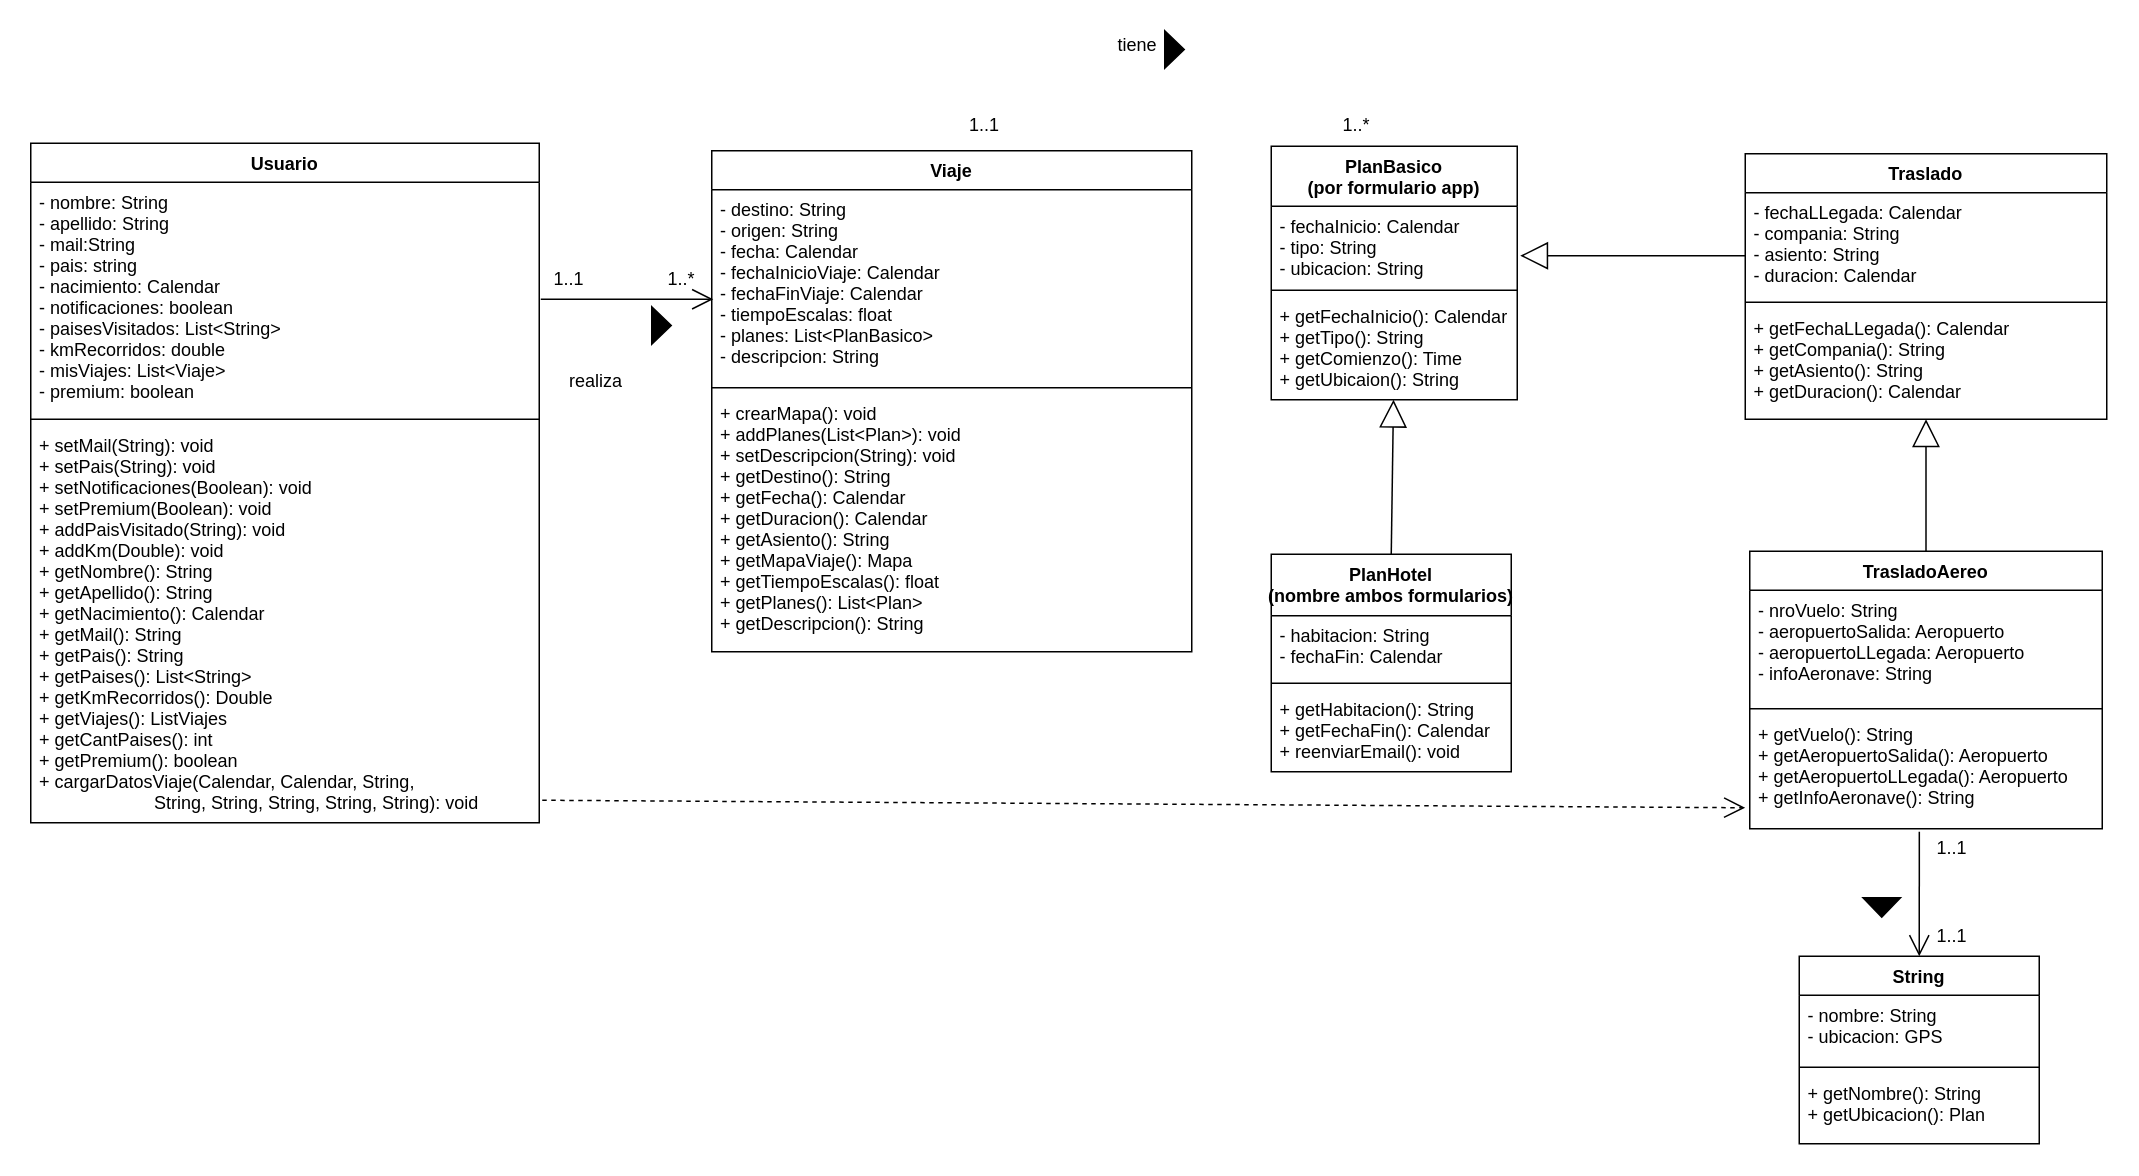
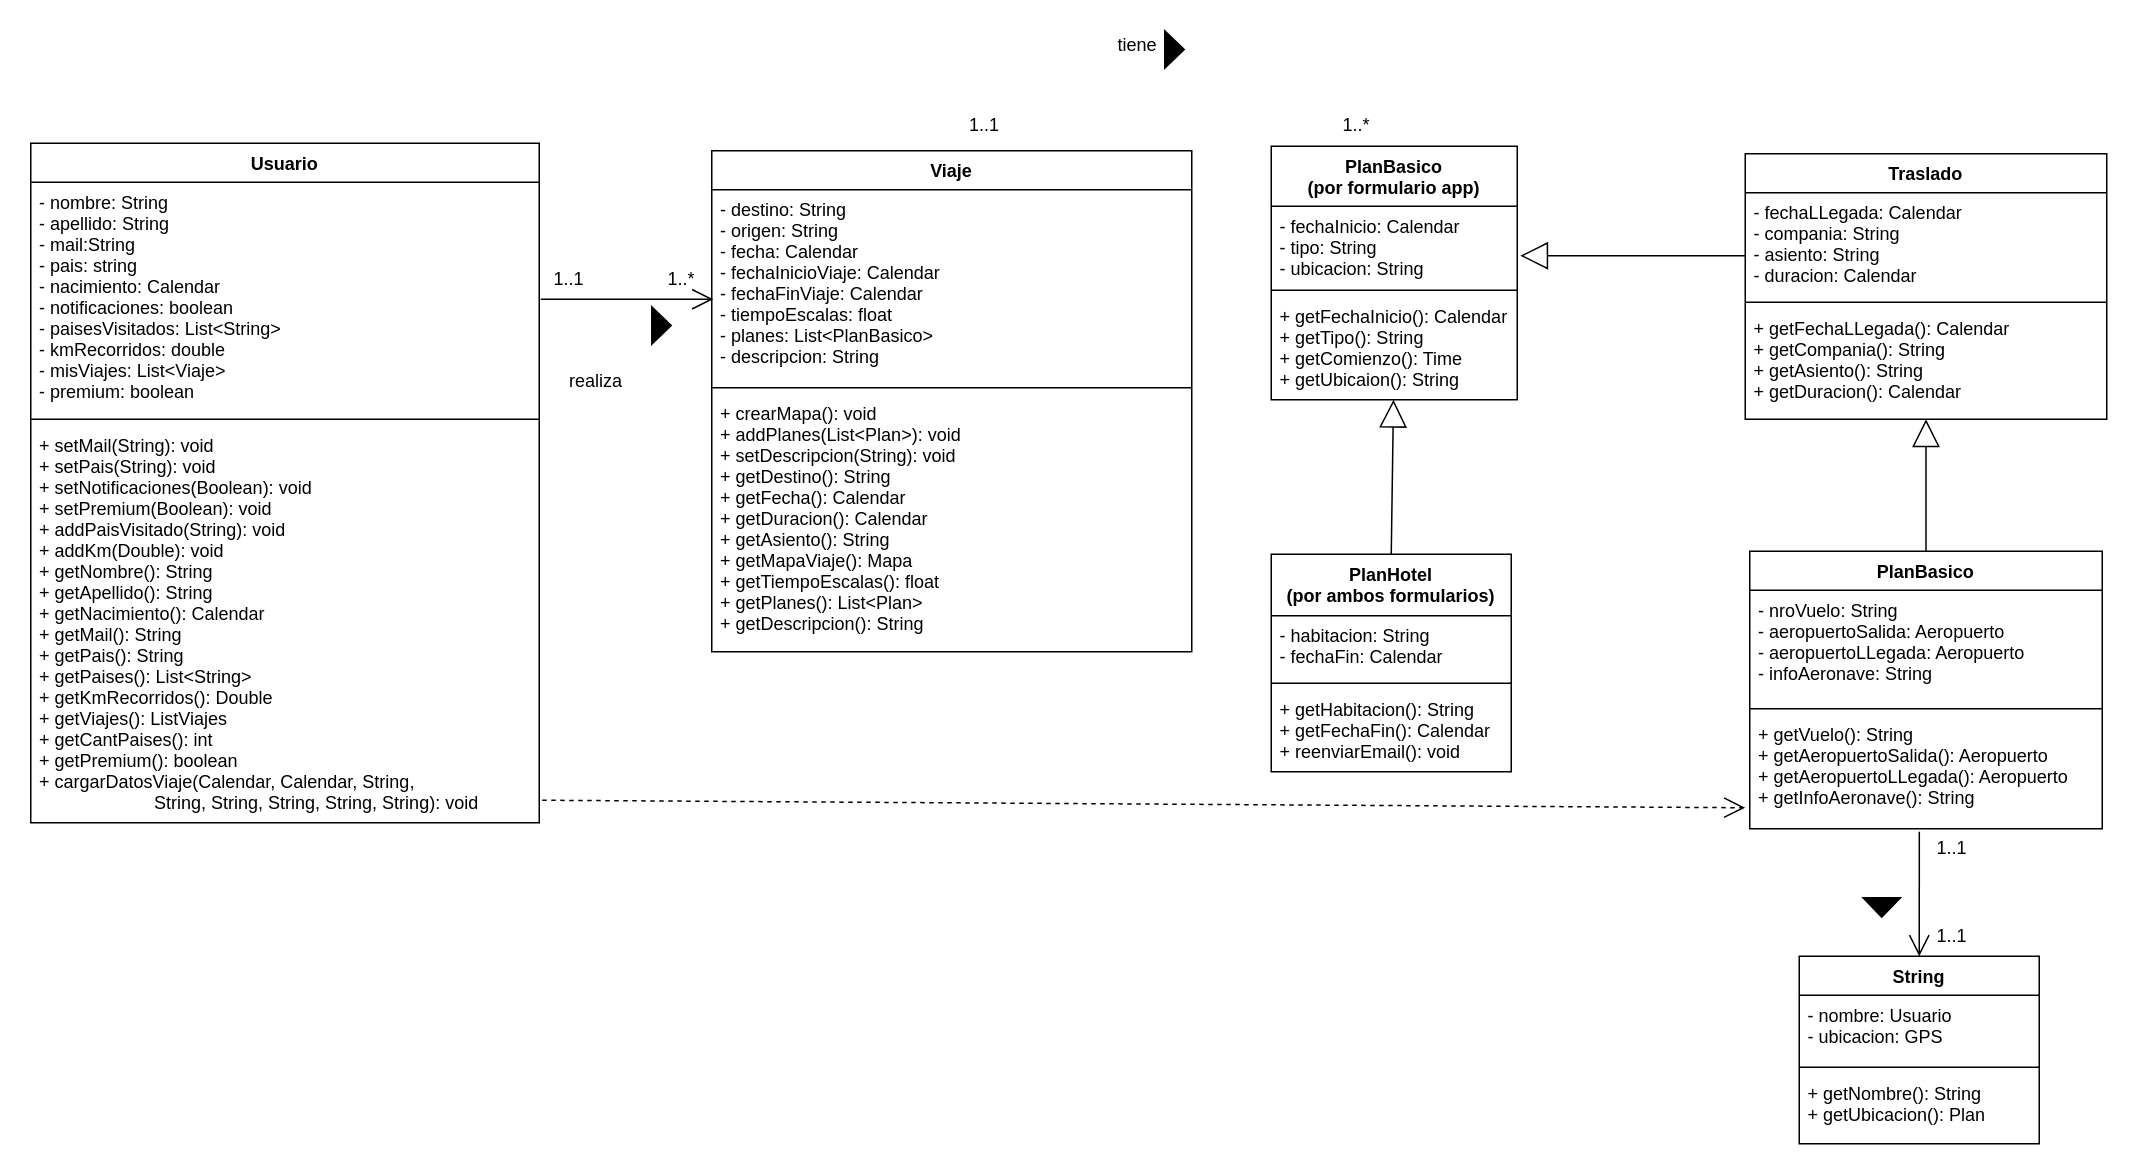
  <mxCell id="0" />
  <mxCell id="1" parent="0" />
  <mxCell id="2" value="PlanBasico&#10;(por formulario app)" style="swimlane;fontStyle=1;align=center;verticalAlign=top;childLayout=stackLayout;horizontal=1;startSize=40;horizontalStack=0;resizeParent=1;resizeParentMax=0;resizeLast=0;collapsible=1;marginBottom=0;" parent="1" vertex="1"><mxGeometry x="847" y="97" width="164" height="169" as="geometry" /></mxCell>
  <mxCell id="3" value="- fechaInicio: Calendar&#10;- tipo: String&#10;- ubicacion: String&#10;" style="text;strokeColor=none;fillColor=none;align=left;verticalAlign=top;spacingLeft=4;spacingRight=4;overflow=hidden;rotatable=0;points=[[0,0.5],[1,0.5]];portConstraint=eastwest;" parent="2" vertex="1"><mxGeometry y="40" width="164" height="52" as="geometry" /></mxCell>
  <mxCell id="4" value="" style="line;strokeWidth=1;fillColor=none;align=left;verticalAlign=middle;spacingTop=-1;spacingLeft=3;spacingRight=3;rotatable=0;labelPosition=right;points=[];portConstraint=eastwest;" parent="2" vertex="1"><mxGeometry y="92" width="164" height="8" as="geometry" /></mxCell>
  <mxCell id="5" value="+ getFechaInicio(): Calendar&#10;+ getTipo(): String&#10;+ getComienzo(): Time&#10;+ getUbicaion(): String" style="text;strokeColor=none;fillColor=none;align=left;verticalAlign=top;spacingLeft=4;spacingRight=4;overflow=hidden;rotatable=0;points=[[0,0.5],[1,0.5]];portConstraint=eastwest;" parent="2" vertex="1"><mxGeometry y="100" width="164" height="69" as="geometry" /></mxCell>
- <mxCell id="6" value="PlanHotel&#10;(nombre ambos formularios)" style="swimlane;fontStyle=1;align=center;verticalAlign=top;childLayout=stackLayout;horizontal=1;startSize=41;horizontalStack=0;resizeParent=1;resizeParentMax=0;resizeLast=0;collapsible=1;marginBottom=0;" parent="1" vertex="1"><mxGeometry x="847" y="369" width="160" height="145" as="geometry" /></mxCell>
+ <mxCell id="6" value="PlanHotel&#10;(por ambos formularios)" style="swimlane;fontStyle=1;align=center;verticalAlign=top;childLayout=stackLayout;horizontal=1;startSize=41;horizontalStack=0;resizeParent=1;resizeParentMax=0;resizeLast=0;collapsible=1;marginBottom=0;" parent="1" vertex="1"><mxGeometry x="847" y="369" width="160" height="145" as="geometry" /></mxCell>
  <mxCell id="7" value="- habitacion: String&#10;- fechaFin: Calendar" style="text;strokeColor=none;fillColor=none;align=left;verticalAlign=top;spacingLeft=4;spacingRight=4;overflow=hidden;rotatable=0;points=[[0,0.5],[1,0.5]];portConstraint=eastwest;" parent="6" vertex="1"><mxGeometry y="41" width="160" height="41" as="geometry" /></mxCell>
  <mxCell id="8" value="" style="line;strokeWidth=1;fillColor=none;align=left;verticalAlign=middle;spacingTop=-1;spacingLeft=3;spacingRight=3;rotatable=0;labelPosition=right;points=[];portConstraint=eastwest;" parent="6" vertex="1"><mxGeometry y="82" width="160" height="8" as="geometry" /></mxCell>
  <mxCell id="9" value="+ getHabitacion(): String&#10;+ getFechaFin(): Calendar&#10;+ reenviarEmail(): void" style="text;strokeColor=none;fillColor=none;align=left;verticalAlign=top;spacingLeft=4;spacingRight=4;overflow=hidden;rotatable=0;points=[[0,0.5],[1,0.5]];portConstraint=eastwest;" parent="6" vertex="1"><mxGeometry y="90" width="160" height="55" as="geometry" /></mxCell>
- <mxCell id="10" value="TrasladoAereo" style="swimlane;fontStyle=1;align=center;verticalAlign=top;childLayout=stackLayout;horizontal=1;startSize=26;horizontalStack=0;resizeParent=1;resizeParentMax=0;resizeLast=0;collapsible=1;marginBottom=0;" parent="1" vertex="1"><mxGeometry x="1166" y="367" width="235" height="185" as="geometry" /></mxCell>
+ <mxCell id="10" value="PlanBasico" style="swimlane;fontStyle=1;align=center;verticalAlign=top;childLayout=stackLayout;horizontal=1;startSize=26;horizontalStack=0;resizeParent=1;resizeParentMax=0;resizeLast=0;collapsible=1;marginBottom=0;" parent="1" vertex="1"><mxGeometry x="1166" y="367" width="235" height="185" as="geometry" /></mxCell>
  <mxCell id="11" value="- nroVuelo: String&#10;- aeropuertoSalida: Aeropuerto&#10;- aeropuertoLLegada: Aeropuerto&#10;- infoAeronave: String " style="text;strokeColor=none;fillColor=none;align=left;verticalAlign=top;spacingLeft=4;spacingRight=4;overflow=hidden;rotatable=0;points=[[0,0.5],[1,0.5]];portConstraint=eastwest;" parent="10" vertex="1"><mxGeometry y="26" width="235" height="75" as="geometry" /></mxCell>
  <mxCell id="12" value="" style="line;strokeWidth=1;fillColor=none;align=left;verticalAlign=middle;spacingTop=-1;spacingLeft=3;spacingRight=3;rotatable=0;labelPosition=right;points=[];portConstraint=eastwest;" parent="10" vertex="1"><mxGeometry y="101" width="235" height="8" as="geometry" /></mxCell>
  <mxCell id="13" value="+ getVuelo(): String&#10;+ getAeropuertoSalida(): Aeropuerto&#10;+ getAeropuertoLLegada(): Aeropuerto&#10;+ getInfoAeronave(): String" style="text;strokeColor=none;fillColor=none;align=left;verticalAlign=top;spacingLeft=4;spacingRight=4;overflow=hidden;rotatable=0;points=[[0,0.5],[1,0.5]];portConstraint=eastwest;" parent="10" vertex="1"><mxGeometry y="109" width="235" height="76" as="geometry" /></mxCell>
  <mxCell id="14" value="" style="endArrow=block;endSize=16;endFill=0;html=1;exitX=0.5;exitY=0;exitDx=0;exitDy=0;" parent="1" source="6" target="5" edge="1"><mxGeometry width="160" relative="1" as="geometry"><mxPoint x="1082" y="342" as="sourcePoint" /><mxPoint x="1088" y="270" as="targetPoint" /></mxGeometry></mxCell>
  <mxCell id="15" value="" style="endArrow=block;endSize=16;endFill=0;html=1;exitX=0.5;exitY=0;exitDx=0;exitDy=0;" parent="1" source="10" target="39" edge="1"><mxGeometry width="160" relative="1" as="geometry"><mxPoint x="937" y="379" as="sourcePoint" /><mxPoint x="1212" y="320" as="targetPoint" /></mxGeometry></mxCell>
  <mxCell id="16" value="" style="endArrow=block;endSize=16;endFill=0;html=1;exitX=0;exitY=0.609;exitDx=0;exitDy=0;exitPerimeter=0;" parent="1" source="37" edge="1"><mxGeometry width="160" relative="1" as="geometry"><mxPoint x="1234.75" y="377" as="sourcePoint" /><mxPoint x="1013" y="170" as="targetPoint" /></mxGeometry></mxCell>
  <mxCell id="17" value="Viaje" style="swimlane;fontStyle=1;align=center;verticalAlign=top;childLayout=stackLayout;horizontal=1;startSize=26;horizontalStack=0;resizeParent=1;resizeParentMax=0;resizeLast=0;collapsible=1;marginBottom=0;" parent="1" vertex="1"><mxGeometry x="474" y="100" width="320" height="334" as="geometry" /></mxCell>
  <mxCell id="18" value="- destino: String&#10;- origen: String&#10;- fecha: Calendar&#10;- fechaInicioViaje: Calendar&#10;- fechaFinViaje: Calendar&#10;- tiempoEscalas: float&#10;- planes: List&lt;PlanBasico&gt;&#10;- descripcion: String" style="text;strokeColor=none;fillColor=none;align=left;verticalAlign=top;spacingLeft=4;spacingRight=4;overflow=hidden;rotatable=0;points=[[0,0.5],[1,0.5]];portConstraint=eastwest;" parent="17" vertex="1"><mxGeometry y="26" width="320" height="128" as="geometry" /></mxCell>
  <mxCell id="19" value="" style="line;strokeWidth=1;fillColor=none;align=left;verticalAlign=middle;spacingTop=-1;spacingLeft=3;spacingRight=3;rotatable=0;labelPosition=right;points=[];portConstraint=eastwest;" parent="17" vertex="1"><mxGeometry y="154" width="320" height="8" as="geometry" /></mxCell>
  <mxCell id="20" value="+ crearMapa(): void&#10;+ addPlanes(List&lt;Plan&gt;): void&#10;+ setDescripcion(String): void&#10;+ getDestino(): String&#10;+ getFecha(): Calendar&#10;+ getDuracion(): Calendar&#10;+ getAsiento(): String&#10;+ getMapaViaje(): Mapa&#10;+ getTiempoEscalas(): float&#10;+ getPlanes(): List&lt;Plan&gt;&#10;+ getDescripcion(): String" style="text;strokeColor=none;fillColor=none;align=left;verticalAlign=top;spacingLeft=4;spacingRight=4;overflow=hidden;rotatable=0;points=[[0,0.5],[1,0.5]];portConstraint=eastwest;" parent="17" vertex="1"><mxGeometry y="162" width="320" height="172" as="geometry" /></mxCell>
  <mxCell id="21" value="1..1" style="text;html=1;strokeColor=none;fillColor=none;align=center;verticalAlign=middle;whiteSpace=wrap;rounded=0;" parent="1" vertex="1"><mxGeometry x="636" y="73" width="40" height="20" as="geometry" /></mxCell>
  <mxCell id="22" value="1..*" style="text;html=1;strokeColor=none;fillColor=none;align=center;verticalAlign=middle;whiteSpace=wrap;rounded=0;" parent="1" vertex="1"><mxGeometry x="884" y="73" width="40" height="20" as="geometry" /></mxCell>
  <mxCell id="23" value="tiene" style="text;html=1;strokeColor=none;fillColor=none;align=center;verticalAlign=middle;whiteSpace=wrap;rounded=0;" parent="1" vertex="1"><mxGeometry x="738" y="20" width="40" height="20" as="geometry" /></mxCell>
  <mxCell id="24" value="" style="triangle;whiteSpace=wrap;html=1;fillColor=#000000;" parent="1" vertex="1"><mxGeometry x="776" y="20" width="13" height="25" as="geometry" /></mxCell>
  <mxCell id="25" value="" style="endArrow=open;endFill=1;endSize=12;html=1;" parent="1" edge="1"><mxGeometry width="160" relative="1" as="geometry"><mxPoint x="360" y="199" as="sourcePoint" /><mxPoint x="475" y="199" as="targetPoint" /></mxGeometry></mxCell>
  <mxCell id="26" value="1..1" style="text;html=1;strokeColor=none;fillColor=none;align=center;verticalAlign=middle;whiteSpace=wrap;rounded=0;" parent="1" vertex="1"><mxGeometry x="359" y="176" width="40" height="20" as="geometry" /></mxCell>
  <mxCell id="27" value="1..*" style="text;html=1;strokeColor=none;fillColor=none;align=center;verticalAlign=middle;whiteSpace=wrap;rounded=0;" parent="1" vertex="1"><mxGeometry x="434" y="176" width="40" height="20" as="geometry" /></mxCell>
  <mxCell id="28" value="realiza" style="text;html=1;strokeColor=none;fillColor=none;align=center;verticalAlign=middle;whiteSpace=wrap;rounded=0;" parent="1" vertex="1"><mxGeometry x="377" y="244" width="40" height="20" as="geometry" /></mxCell>
  <mxCell id="29" value="" style="triangle;whiteSpace=wrap;html=1;fillColor=#000000;" parent="1" vertex="1"><mxGeometry x="434" y="204" width="13" height="25" as="geometry" /></mxCell>
  <mxCell id="30" value="Usuario" style="swimlane;fontStyle=1;align=center;verticalAlign=top;childLayout=stackLayout;horizontal=1;startSize=26;horizontalStack=0;resizeParent=1;resizeParentMax=0;resizeLast=0;collapsible=1;marginBottom=0;" parent="1" vertex="1"><mxGeometry x="20" y="95" width="339" height="453" as="geometry" /></mxCell>
  <mxCell id="31" value="- nombre: String&#10;- apellido: String&#10;- mail:String&#10;- pais: string&#10;- nacimiento: Calendar&#10;- notificaciones: boolean&#10;- paisesVisitados: List&lt;String&gt;&#10;- kmRecorridos: double&#10;- misViajes: List&lt;Viaje&gt;&#10;- premium: boolean&#10;" style="text;strokeColor=none;fillColor=none;align=left;verticalAlign=top;spacingLeft=4;spacingRight=4;overflow=hidden;rotatable=0;points=[[0,0.5],[1,0.5]];portConstraint=eastwest;" parent="30" vertex="1"><mxGeometry y="26" width="339" height="154" as="geometry" /></mxCell>
  <mxCell id="32" value="" style="line;strokeWidth=1;fillColor=none;align=left;verticalAlign=middle;spacingTop=-1;spacingLeft=3;spacingRight=3;rotatable=0;labelPosition=right;points=[];portConstraint=eastwest;" parent="30" vertex="1"><mxGeometry y="180" width="339" height="8" as="geometry" /></mxCell>
  <mxCell id="33" value="+ setMail(String): void&#10;+ setPais(String): void&#10;+ setNotificaciones(Boolean): void&#10;+ setPremium(Boolean): void&#10;+ addPaisVisitado(String): void  &#10;+ addKm(Double): void&#10;+ getNombre(): String&#10;+ getApellido(): String&#10;+ getNacimiento(): Calendar&#10;+ getMail(): String&#10;+ getPais(): String&#10;+ getPaises(): List&lt;String&gt;&#10;+ getKmRecorridos(): Double&#10;+ getViajes(): ListViajes&#10;+ getCantPaises(): int&#10;+ getPremium(): boolean&#10;+ cargarDatosViaje(Calendar, Calendar, String,&#10;                       String, String, String, String, String): void&#10;" style="text;strokeColor=none;fillColor=none;align=left;verticalAlign=top;spacingLeft=4;spacingRight=4;overflow=hidden;rotatable=0;points=[[0,0.5],[1,0.5]];portConstraint=eastwest;" parent="30" vertex="1"><mxGeometry y="188" width="339" height="265" as="geometry" /></mxCell>
  <mxCell id="34" value="" style="endArrow=open;endSize=12;dashed=1;html=1;entryX=-0.013;entryY=0.816;entryDx=0;entryDy=0;entryPerimeter=0;" parent="1" target="13" edge="1"><mxGeometry width="160" relative="1" as="geometry"><mxPoint x="361" y="533" as="sourcePoint" /><mxPoint x="634" y="574" as="targetPoint" /></mxGeometry></mxCell>
  <mxCell id="35" value="" style="endArrow=open;endFill=1;endSize=12;html=1;exitX=0.481;exitY=1.026;exitDx=0;exitDy=0;exitPerimeter=0;entryX=0.5;entryY=0;entryDx=0;entryDy=0;" parent="1" source="13" target="40" edge="1"><mxGeometry width="160" relative="1" as="geometry"><mxPoint x="1273" y="586" as="sourcePoint" /><mxPoint x="1433" y="586" as="targetPoint" /></mxGeometry></mxCell>
  <mxCell id="36" value="Traslado" style="swimlane;fontStyle=1;align=center;verticalAlign=top;childLayout=stackLayout;horizontal=1;startSize=26;horizontalStack=0;resizeParent=1;resizeParentMax=0;resizeLast=0;collapsible=1;marginBottom=0;" parent="1" vertex="1"><mxGeometry x="1163" y="102" width="241" height="177" as="geometry" /></mxCell>
  <mxCell id="37" value="- fechaLLegada: Calendar&#10;- compania: String&#10;- asiento: String&#10;- duracion: Calendar&#10;" style="text;strokeColor=none;fillColor=none;align=left;verticalAlign=top;spacingLeft=4;spacingRight=4;overflow=hidden;rotatable=0;points=[[0,0.5],[1,0.5]];portConstraint=eastwest;" parent="36" vertex="1"><mxGeometry y="26" width="241" height="69" as="geometry" /></mxCell>
  <mxCell id="38" value="" style="line;strokeWidth=1;fillColor=none;align=left;verticalAlign=middle;spacingTop=-1;spacingLeft=3;spacingRight=3;rotatable=0;labelPosition=right;points=[];portConstraint=eastwest;" parent="36" vertex="1"><mxGeometry y="95" width="241" height="8" as="geometry" /></mxCell>
  <mxCell id="39" value="+ getFechaLLegada(): Calendar&#10;+ getCompania(): String&#10;+ getAsiento(): String&#10;+ getDuracion(): Calendar" style="text;strokeColor=none;fillColor=none;align=left;verticalAlign=top;spacingLeft=4;spacingRight=4;overflow=hidden;rotatable=0;points=[[0,0.5],[1,0.5]];portConstraint=eastwest;" parent="36" vertex="1"><mxGeometry y="103" width="241" height="74" as="geometry" /></mxCell>
  <mxCell id="40" value="String" style="swimlane;fontStyle=1;align=center;verticalAlign=top;childLayout=stackLayout;horizontal=1;startSize=26;horizontalStack=0;resizeParent=1;resizeParentMax=0;resizeLast=0;collapsible=1;marginBottom=0;" parent="1" vertex="1"><mxGeometry x="1199" y="637" width="160" height="125" as="geometry" /></mxCell>
- <mxCell id="41" value="- nombre: String&#10;- ubicacion: GPS" style="text;strokeColor=none;fillColor=none;align=left;verticalAlign=top;spacingLeft=4;spacingRight=4;overflow=hidden;rotatable=0;points=[[0,0.5],[1,0.5]];portConstraint=eastwest;" parent="40" vertex="1"><mxGeometry y="26" width="160" height="44" as="geometry" /></mxCell>
+ <mxCell id="41" value="- nombre: Usuario&#10;- ubicacion: GPS" style="text;strokeColor=none;fillColor=none;align=left;verticalAlign=top;spacingLeft=4;spacingRight=4;overflow=hidden;rotatable=0;points=[[0,0.5],[1,0.5]];portConstraint=eastwest;" parent="40" vertex="1"><mxGeometry y="26" width="160" height="44" as="geometry" /></mxCell>
  <mxCell id="42" value="" style="line;strokeWidth=1;fillColor=none;align=left;verticalAlign=middle;spacingTop=-1;spacingLeft=3;spacingRight=3;rotatable=0;labelPosition=right;points=[];portConstraint=eastwest;" parent="40" vertex="1"><mxGeometry y="70" width="160" height="8" as="geometry" /></mxCell>
  <mxCell id="43" value="+ getNombre(): String&#10;+ getUbicacion(): Plan" style="text;strokeColor=none;fillColor=none;align=left;verticalAlign=top;spacingLeft=4;spacingRight=4;overflow=hidden;rotatable=0;points=[[0,0.5],[1,0.5]];portConstraint=eastwest;" parent="40" vertex="1"><mxGeometry y="78" width="160" height="47" as="geometry" /></mxCell>
  <mxCell id="44" value="1..1" style="text;html=1;strokeColor=none;fillColor=none;align=center;verticalAlign=middle;whiteSpace=wrap;rounded=0;" parent="1" vertex="1"><mxGeometry x="1281" y="614" width="40" height="20" as="geometry" /></mxCell>
  <mxCell id="45" value="1..1" style="text;html=1;strokeColor=none;fillColor=none;align=center;verticalAlign=middle;whiteSpace=wrap;rounded=0;" parent="1" vertex="1"><mxGeometry x="1281" y="555" width="40" height="20" as="geometry" /></mxCell>
  <mxCell id="46" value="" style="triangle;whiteSpace=wrap;html=1;fillColor=#000000;rotation=90;" parent="1" vertex="1"><mxGeometry x="1247.5" y="592" width="13" height="25" as="geometry" /></mxCell>
